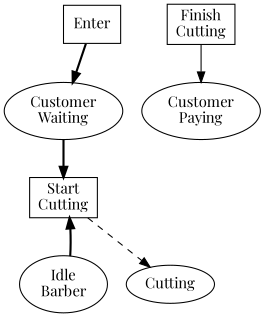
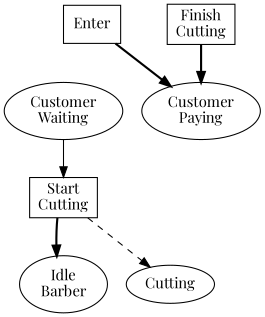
  digraph {
    fontname="Playfair Display"
    rankdir=TB
    splines=false
    node [fontname="Playfair Display" shape=ellipse]
    edge [fontname="Playfair Display" style=solid]
    n1 [label="Customer\nWaiting"]
    n2 [label=Cutting]
    n3 [label="Idle\nBarber"]
    n4 [label="Customer\nPaying"]
    n5 [label=Enter shape=box]
    n6 [label="Start\nCutting" shape=box]
    n7 [label="Finish\nCutting" shape=box]
    subgraph sub_1 {
      n1
      n2
      n3
      n4
    }
    subgraph sub_2 {
      n5
      n6
      n7
    }
-   n1 -> n6 [style=bold]
-   n3 -> n6 [style=bold]
-   n5 -> n1 [style=bold]
+   n1 -> n6
+   n6 -> n3 [style=bold]
+   n5 -> n4 [style=bold]
    n6 -> n2 [style=dashed]
-   n7 -> n4
+   n7 -> n4 [style=bold]
  }
